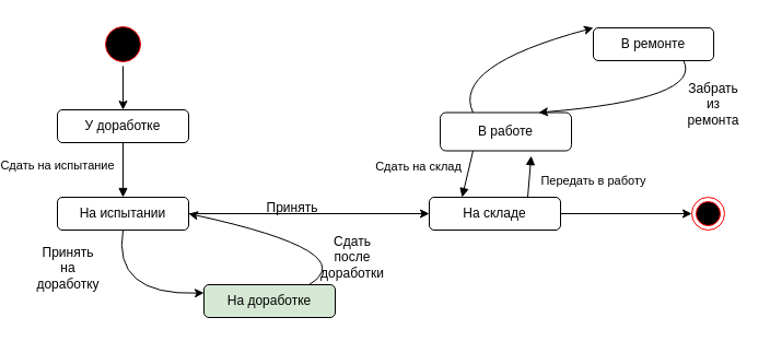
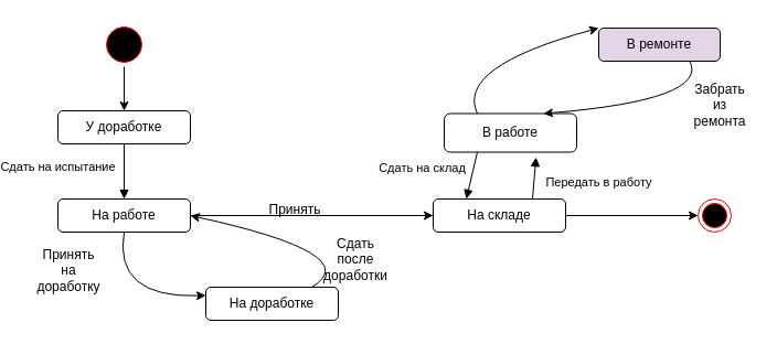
  <mxCell id="0" />
  <mxCell id="1" parent="0" />
  <mxCell id="2" value="" style="ellipse;html=1;shape=startState;fillColor=#000000;strokeColor=#ff0000;" vertex="1" parent="1"><mxGeometry x="80" y="20" width="40" height="40" as="geometry" /></mxCell>
  <mxCell id="3" value="У доработке" style="rounded=1;whiteSpace=wrap;html=1;" vertex="1" parent="1"><mxGeometry x="40" y="100" width="120" height="30" as="geometry" /></mxCell>
  <mxCell id="4" value="" style="endArrow=classic;html=1;rounded=0;exitX=0.5;exitY=1;exitDx=0;exitDy=0;entryX=0.5;entryY=0;entryDx=0;entryDy=0;" edge="1" parent="1" source="2" target="3"><mxGeometry width="50" height="50" relative="1" as="geometry"><mxPoint x="270" y="260" as="sourcePoint" /><mxPoint x="320" y="210" as="targetPoint" /></mxGeometry></mxCell>
- <mxCell id="5" value="На испытании" style="rounded=1;whiteSpace=wrap;html=1;" vertex="1" parent="1"><mxGeometry x="40" y="180" width="120" height="30" as="geometry" /></mxCell>
+ <mxCell id="5" value="На работе" style="rounded=1;whiteSpace=wrap;html=1;" vertex="1" parent="1"><mxGeometry x="40" y="180" width="120" height="30" as="geometry" /></mxCell>
  <mxCell id="6" value="Сдать на испытание" style="html=1;verticalAlign=bottom;endArrow=block;curved=0;rounded=0;exitX=0.5;exitY=1;exitDx=0;exitDy=0;" edge="1" parent="1" source="3" target="5"><mxGeometry x="0.2" y="-60" width="80" relative="1" as="geometry"><mxPoint x="250" y="230" as="sourcePoint" /><mxPoint x="330" y="230" as="targetPoint" /><mxPoint as="offset" /></mxGeometry></mxCell>
- <mxCell id="7" value="На доработке" style="rounded=1;whiteSpace=wrap;html=1;fillColor=#d5e8d4;" vertex="1" parent="1"><mxGeometry x="174" y="260" width="120" height="30" as="geometry" /></mxCell>
+ <mxCell id="7" value="На доработке" style="rounded=1;whiteSpace=wrap;html=1;" vertex="1" parent="1"><mxGeometry x="174" y="260" width="120" height="30" as="geometry" /></mxCell>
  <mxCell id="8" value="" style="curved=1;endArrow=classic;html=1;rounded=0;exitX=0.5;exitY=1;exitDx=0;exitDy=0;entryX=0;entryY=0.25;entryDx=0;entryDy=0;" edge="1" parent="1" source="5" target="7"><mxGeometry width="50" height="50" relative="1" as="geometry"><mxPoint x="270" y="260" as="sourcePoint" /><mxPoint x="320" y="210" as="targetPoint" /><Array as="points"><mxPoint x="90" y="270" /></Array></mxGeometry></mxCell>
  <mxCell id="9" value="Принять на доработку" style="text;html=1;strokeColor=none;fillColor=none;align=center;verticalAlign=middle;whiteSpace=wrap;rounded=0;" vertex="1" parent="1"><mxGeometry x="20" y="230" width="60" height="30" as="geometry" /></mxCell>
  <mxCell id="10" value="" style="curved=1;endArrow=classic;html=1;rounded=0;entryX=1;entryY=0.5;entryDx=0;entryDy=0;" edge="1" parent="1" target="5"><mxGeometry width="50" height="50" relative="1" as="geometry"><mxPoint x="270" y="260" as="sourcePoint" /><mxPoint x="320" y="210" as="targetPoint" /><Array as="points"><mxPoint x="320" y="230" /></Array></mxGeometry></mxCell>
  <mxCell id="11" value="Сдать после доработки" style="text;html=1;strokeColor=none;fillColor=none;align=center;verticalAlign=middle;whiteSpace=wrap;rounded=0;" vertex="1" parent="1"><mxGeometry x="280" y="220" width="60" height="30" as="geometry" /></mxCell>
  <mxCell id="12" value="На складе" style="rounded=1;whiteSpace=wrap;html=1;" vertex="1" parent="1"><mxGeometry x="380" y="180" width="120" height="30" as="geometry" /></mxCell>
  <mxCell id="13" value="" style="endArrow=classic;html=1;rounded=0;entryX=0;entryY=0.5;entryDx=0;entryDy=0;exitX=1;exitY=0.5;exitDx=0;exitDy=0;" edge="1" parent="1" source="5" target="12"><mxGeometry width="50" height="50" relative="1" as="geometry"><mxPoint x="270" y="260" as="sourcePoint" /><mxPoint x="320" y="210" as="targetPoint" /></mxGeometry></mxCell>
  <mxCell id="14" value="Принять" style="text;html=1;strokeColor=none;fillColor=none;align=center;verticalAlign=middle;whiteSpace=wrap;rounded=0;" vertex="1" parent="1"><mxGeometry x="225" y="175" width="60" height="30" as="geometry" /></mxCell>
  <mxCell id="15" value="В работе" style="rounded=1;whiteSpace=wrap;html=1;" vertex="1" parent="1"><mxGeometry x="390" y="102.5" width="120" height="35" as="geometry" /></mxCell>
- <mxCell id="16" value="В ремонте" style="rounded=1;whiteSpace=wrap;html=1;" vertex="1" parent="1"><mxGeometry x="530" y="25" width="110" height="30" as="geometry" /></mxCell>
+ <mxCell id="16" value="В ремонте" style="rounded=1;whiteSpace=wrap;html=1;fillColor=#e1d5e7;" vertex="1" parent="1"><mxGeometry x="530" y="25" width="110" height="30" as="geometry" /></mxCell>
  <mxCell id="17" value="Передать в работу" style="html=1;verticalAlign=bottom;endArrow=block;curved=0;rounded=0;exitX=0.75;exitY=0;exitDx=0;exitDy=0;entryX=0.693;entryY=1.132;entryDx=0;entryDy=0;entryPerimeter=0;" edge="1" parent="1" source="12" target="15"><mxGeometry x="-0.439" y="-59" width="80" relative="1" as="geometry"><mxPoint x="440" y="360" as="sourcePoint" /><mxPoint x="520" y="360" as="targetPoint" /><mxPoint as="offset" /></mxGeometry></mxCell>
  <mxCell id="18" value="Сдать на склад" style="html=1;verticalAlign=bottom;endArrow=block;curved=0;rounded=0;exitX=0.25;exitY=1;exitDx=0;exitDy=0;entryX=0.25;entryY=0;entryDx=0;entryDy=0;" edge="1" parent="1" source="15" target="12"><mxGeometry x="0.545" y="-43" width="80" relative="1" as="geometry"><mxPoint x="470" y="360" as="sourcePoint" /><mxPoint x="550" y="360" as="targetPoint" /><mxPoint as="offset" /></mxGeometry></mxCell>
  <mxCell id="19" value="" style="curved=1;endArrow=classic;html=1;rounded=0;exitX=0.25;exitY=0;exitDx=0;exitDy=0;entryX=0;entryY=0;entryDx=0;entryDy=0;" edge="1" parent="1" source="15" target="16"><mxGeometry width="50" height="50" relative="1" as="geometry"><mxPoint x="610" y="300" as="sourcePoint" /><mxPoint x="660" y="250" as="targetPoint" /><Array as="points"><mxPoint x="400" y="60" /></Array></mxGeometry></mxCell>
  <mxCell id="20" value="" style="curved=1;endArrow=classic;html=1;rounded=0;exitX=0.75;exitY=1;exitDx=0;exitDy=0;entryX=0.75;entryY=0;entryDx=0;entryDy=0;" edge="1" parent="1" source="16" target="15"><mxGeometry width="50" height="50" relative="1" as="geometry"><mxPoint x="480" y="430" as="sourcePoint" /><mxPoint x="530" y="380" as="targetPoint" /><Array as="points"><mxPoint x="630" y="90" /></Array></mxGeometry></mxCell>
  <mxCell id="21" value="Забрать из ремонта" style="text;html=1;strokeColor=none;fillColor=none;align=center;verticalAlign=middle;whiteSpace=wrap;rounded=0;" vertex="1" parent="1"><mxGeometry x="610" y="80" width="60" height="30" as="geometry" /></mxCell>
  <mxCell id="22" value="" style="ellipse;html=1;shape=endState;fillColor=#000000;strokeColor=#ff0000;" vertex="1" parent="1"><mxGeometry x="620" y="180" width="30" height="30" as="geometry" /></mxCell>
  <mxCell id="23" value="" style="endArrow=classic;html=1;rounded=0;exitX=1;exitY=0.5;exitDx=0;exitDy=0;entryX=0;entryY=0.5;entryDx=0;entryDy=0;" edge="1" parent="1" source="12" target="22"><mxGeometry width="50" height="50" relative="1" as="geometry"><mxPoint x="490" y="400" as="sourcePoint" /><mxPoint x="540" y="350" as="targetPoint" /></mxGeometry></mxCell>
